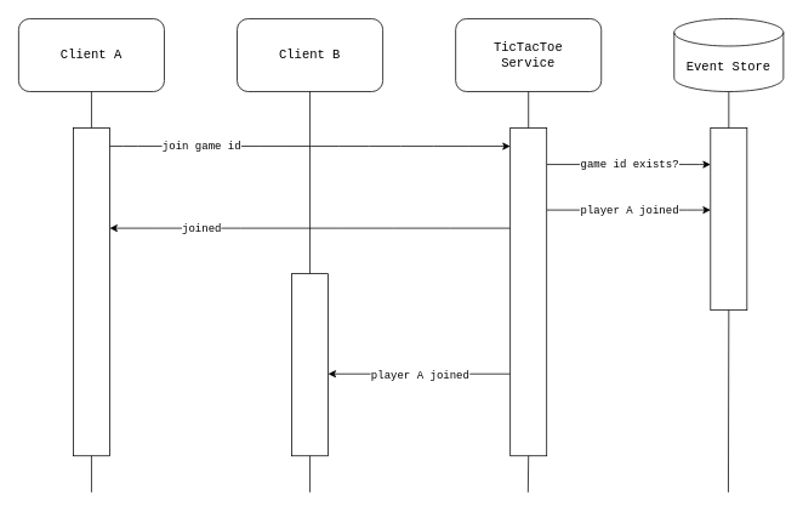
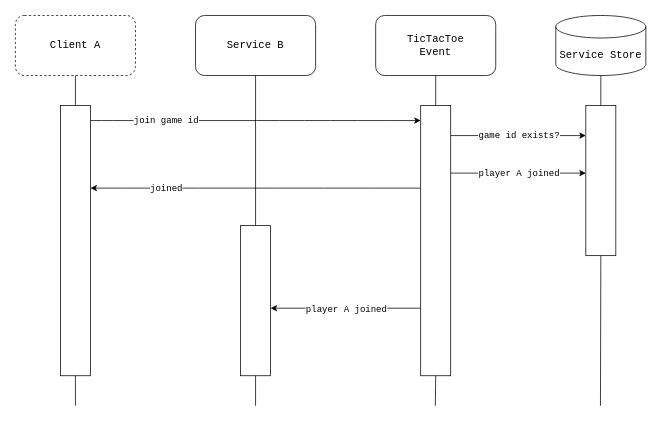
  <mxCell id="0" />
  <mxCell id="1" parent="0" />
- <mxCell id="2" value="&lt;font face=&quot;Courier New&quot; style=&quot;font-size: 14px&quot;&gt;Client A&lt;/font&gt;" style="rounded=1;whiteSpace=wrap;html=1;" vertex="1" parent="1"><mxGeometry y="20" width="160" height="80" as="geometry" x="20" /></mxCell>
- <mxCell id="3" value="&lt;font face=&quot;Courier New&quot; style=&quot;font-size: 14px&quot;&gt;TicTacToe&lt;br&gt;Service&lt;br&gt;&lt;/font&gt;" style="rounded=1;whiteSpace=wrap;html=1;" vertex="1" parent="1"><mxGeometry x="500" y="20" width="160" height="80" as="geometry" /></mxCell>
- <mxCell id="4" value="Event Store" style="shape=cylinder3;whiteSpace=wrap;html=1;boundedLbl=1;backgroundOutline=1;size=15;fontFamily=Courier New;fontSize=14;" vertex="1" parent="1"><mxGeometry x="740" y="20" width="120" height="80" as="geometry" /></mxCell>
+ <mxCell id="2" value="&lt;font face=&quot;Courier New&quot; style=&quot;font-size: 14px&quot;&gt;Client A&lt;/font&gt;" style="rounded=1;whiteSpace=wrap;html=1;dashed=1;" vertex="1" parent="1"><mxGeometry y="20" width="160" height="80" as="geometry" x="20" /></mxCell>
+ <mxCell id="3" value="&lt;font face=&quot;Courier New&quot; style=&quot;font-size: 14px&quot;&gt;TicTacToe&lt;br&gt;Event&lt;br&gt;&lt;/font&gt;" style="rounded=1;whiteSpace=wrap;html=1;" vertex="1" parent="1"><mxGeometry x="500" y="20" width="160" height="80" as="geometry" /></mxCell>
+ <mxCell id="4" value="Service Store" style="shape=cylinder3;whiteSpace=wrap;html=1;boundedLbl=1;backgroundOutline=1;size=15;fontFamily=Courier New;fontSize=14;" vertex="1" parent="1"><mxGeometry x="740" y="20" width="120" height="80" as="geometry" /></mxCell>
  <mxCell id="5" value="" style="endArrow=none;html=1;entryX=0.5;entryY=1;entryDx=0;entryDy=0;startArrow=none;" edge="1" parent="1" source="10" target="2"><mxGeometry width="50" height="50" relative="1" as="geometry"><mxPoint x="100" y="540" as="sourcePoint" /><mxPoint x="350" y="240" as="targetPoint" /></mxGeometry></mxCell>
  <mxCell id="6" value="" style="endArrow=none;html=1;entryX=0.5;entryY=1;entryDx=0;entryDy=0;startArrow=none;" edge="1" parent="1" source="20" target="3"><mxGeometry width="50" height="50" relative="1" as="geometry"><mxPoint x="579.5" y="540" as="sourcePoint" /><mxPoint x="580" y="110" as="targetPoint" /></mxGeometry></mxCell>
  <mxCell id="7" value="" style="endArrow=none;html=1;entryX=0.5;entryY=1;entryDx=0;entryDy=0;entryPerimeter=0;startArrow=none;" edge="1" parent="1" source="26" target="4"><mxGeometry width="50" height="50" relative="1" as="geometry"><mxPoint x="799.5" y="540" as="sourcePoint" /><mxPoint x="800" y="120" as="targetPoint" /></mxGeometry></mxCell>
  <mxCell id="8" style="edgeStyle=orthogonalEdgeStyle;html=1;curved=1;" edge="1" parent="1" source="10" target="20"><mxGeometry relative="1" as="geometry"><Array as="points"><mxPoint x="230" y="160" /><mxPoint x="230" y="160" /></Array></mxGeometry></mxCell>
  <mxCell id="9" value="&lt;font face=&quot;Courier New&quot; style=&quot;font-size: 12px&quot;&gt;join game id&lt;/font&gt;" style="edgeLabel;html=1;align=center;verticalAlign=middle;resizable=0;points=[];" vertex="1" connectable="0" parent="8"><mxGeometry x="-0.596" relative="1" as="geometry"><mxPoint x="11" as="offset" /></mxGeometry></mxCell>
  <mxCell id="10" value="" style="rounded=0;whiteSpace=wrap;html=1;" vertex="1" parent="1"><mxGeometry x="80" y="140" width="40" height="360" as="geometry" /></mxCell>
  <mxCell id="11" value="" style="endArrow=none;html=1;entryX=0.5;entryY=1;entryDx=0;entryDy=0;" edge="1" parent="1" target="10"><mxGeometry width="50" height="50" relative="1" as="geometry"><mxPoint x="100" y="540" as="sourcePoint" /><mxPoint x="60" y="100" as="targetPoint" /></mxGeometry></mxCell>
  <mxCell id="12" style="edgeStyle=orthogonalEdgeStyle;curved=1;html=1;fontFamily=Courier New;fontSize=12;" edge="1" parent="1" source="20" target="26"><mxGeometry relative="1" as="geometry"><Array as="points"><mxPoint x="760" y="180" /><mxPoint x="760" y="180" /></Array></mxGeometry></mxCell>
  <mxCell id="13" value="game id exists?" style="edgeLabel;html=1;align=center;verticalAlign=middle;resizable=0;points=[];fontSize=12;fontFamily=Courier New;" vertex="1" connectable="0" parent="12"><mxGeometry x="-0.156" y="-2" relative="1" as="geometry"><mxPoint x="14" y="-2" as="offset" /></mxGeometry></mxCell>
  <mxCell id="14" style="edgeStyle=orthogonalEdgeStyle;curved=1;html=1;fontFamily=Courier New;fontSize=12;" edge="1" parent="1" source="20" target="26"><mxGeometry relative="1" as="geometry"><Array as="points"><mxPoint x="750" y="230" /><mxPoint x="750" y="230" /></Array></mxGeometry></mxCell>
  <mxCell id="15" value="player A joined" style="edgeLabel;html=1;align=center;verticalAlign=middle;resizable=0;points=[];fontSize=12;fontFamily=Courier New;" vertex="1" connectable="0" parent="14"><mxGeometry x="-0.244" y="2" relative="1" as="geometry"><mxPoint x="22" y="2" as="offset" /></mxGeometry></mxCell>
  <mxCell id="16" style="edgeStyle=orthogonalEdgeStyle;curved=1;html=1;fontFamily=Courier New;fontSize=12;" edge="1" parent="1" source="20" target="10"><mxGeometry relative="1" as="geometry"><Array as="points"><mxPoint x="290" y="250" /><mxPoint x="290" y="250" /></Array></mxGeometry></mxCell>
  <mxCell id="17" value="joined" style="edgeLabel;html=1;align=center;verticalAlign=middle;resizable=0;points=[];fontSize=12;fontFamily=Courier New;" vertex="1" connectable="0" parent="16"><mxGeometry x="0.677" y="3" relative="1" as="geometry"><mxPoint x="29" y="-3" as="offset" /></mxGeometry></mxCell>
  <mxCell id="18" style="edgeStyle=orthogonalEdgeStyle;curved=1;html=1;fontFamily=Courier New;fontSize=12;" edge="1" parent="1" source="20" target="24"><mxGeometry relative="1" as="geometry"><Array as="points"><mxPoint x="460" y="410" /><mxPoint x="460" y="410" /></Array></mxGeometry></mxCell>
  <mxCell id="19" value="player A joined" style="edgeLabel;html=1;align=center;verticalAlign=middle;resizable=0;points=[];fontSize=12;fontFamily=Courier New;" vertex="1" connectable="0" parent="18"><mxGeometry x="0.24" y="1" relative="1" as="geometry"><mxPoint x="24" as="offset" /></mxGeometry></mxCell>
  <mxCell id="20" value="" style="rounded=0;whiteSpace=wrap;html=1;" vertex="1" parent="1"><mxGeometry x="560" y="140" width="40" height="360" as="geometry" /></mxCell>
  <mxCell id="21" value="" style="endArrow=none;html=1;entryX=0.5;entryY=1;entryDx=0;entryDy=0;" edge="1" parent="1" target="20"><mxGeometry width="50" height="50" relative="1" as="geometry"><mxPoint x="579.5" y="540" as="sourcePoint" /><mxPoint x="580" y="100" as="targetPoint" /></mxGeometry></mxCell>
- <mxCell id="22" value="&lt;font face=&quot;Courier New&quot; style=&quot;font-size: 14px&quot;&gt;Client B&lt;/font&gt;" style="rounded=1;whiteSpace=wrap;html=1;" vertex="1" parent="1"><mxGeometry x="260" y="20" width="160" height="80" as="geometry" /></mxCell>
+ <mxCell id="22" value="&lt;font face=&quot;Courier New&quot; style=&quot;font-size: 14px&quot;&gt;Service B&lt;/font&gt;" style="rounded=1;whiteSpace=wrap;html=1;" vertex="1" parent="1"><mxGeometry x="260" y="20" width="160" height="80" as="geometry" /></mxCell>
  <mxCell id="23" value="" style="endArrow=none;html=1;entryX=0.5;entryY=1;entryDx=0;entryDy=0;startArrow=none;" edge="1" parent="1" source="24" target="22"><mxGeometry width="50" height="50" relative="1" as="geometry"><mxPoint x="340" y="540" as="sourcePoint" /><mxPoint x="590" y="240" as="targetPoint" /></mxGeometry></mxCell>
  <mxCell id="24" value="" style="rounded=0;whiteSpace=wrap;html=1;" vertex="1" parent="1"><mxGeometry x="320" y="300" width="40" height="200" as="geometry" /></mxCell>
  <mxCell id="25" value="" style="endArrow=none;html=1;entryX=0.5;entryY=1;entryDx=0;entryDy=0;" edge="1" parent="1" target="24"><mxGeometry width="50" height="50" relative="1" as="geometry"><mxPoint x="340" y="540" as="sourcePoint" /><mxPoint x="340" y="100" as="targetPoint" /></mxGeometry></mxCell>
  <mxCell id="26" value="" style="rounded=0;whiteSpace=wrap;html=1;" vertex="1" parent="1"><mxGeometry x="780" y="140" width="40" height="200" as="geometry" /></mxCell>
  <mxCell id="27" value="" style="endArrow=none;html=1;entryX=0.5;entryY=1;entryDx=0;entryDy=0;entryPerimeter=0;" edge="1" parent="1" target="26"><mxGeometry width="50" height="50" relative="1" as="geometry"><mxPoint x="799.5" y="540" as="sourcePoint" /><mxPoint x="800" y="100" as="targetPoint" /></mxGeometry></mxCell>
